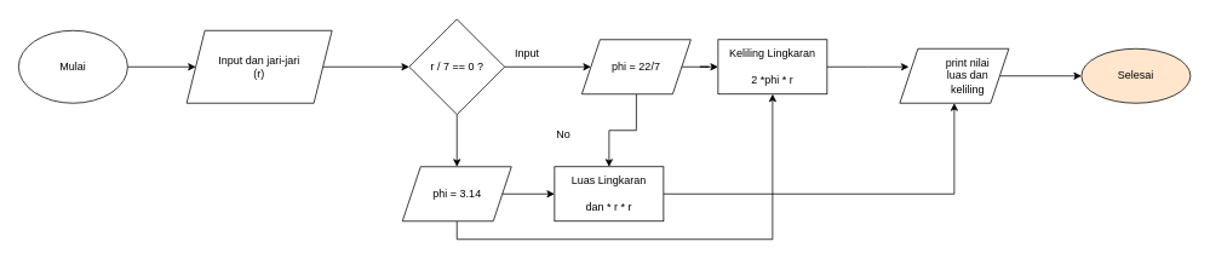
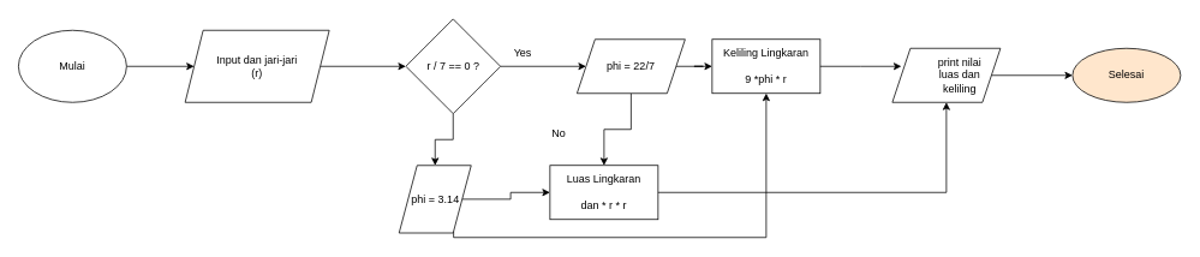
  <mxCell id="0" />
  <mxCell id="1" parent="0" />
  <mxCell id="2" value="" style="edgeStyle=orthogonalEdgeStyle;rounded=0;orthogonalLoop=1;jettySize=auto;html=1;" edge="1" parent="1" source="3" target="6"><mxGeometry relative="1" as="geometry" /></mxCell>
  <mxCell id="3" value="" style="ellipse;whiteSpace=wrap;html=1;" vertex="1" parent="1"><mxGeometry x="20" y="33" width="120" height="80" as="geometry" /></mxCell>
  <mxCell id="4" value="Mulai" style="text;html=1;strokeColor=none;fillColor=none;align=center;verticalAlign=middle;whiteSpace=wrap;rounded=0;" vertex="1" parent="1"><mxGeometry x="50" y="58" width="60" height="30" as="geometry" /></mxCell>
  <mxCell id="5" value="" style="edgeStyle=orthogonalEdgeStyle;rounded=0;orthogonalLoop=1;jettySize=auto;html=1;" edge="1" parent="1" source="6" target="10"><mxGeometry relative="1" as="geometry" /></mxCell>
  <mxCell id="6" value="" style="shape=parallelogram;perimeter=parallelogramPerimeter;whiteSpace=wrap;html=1;fixedSize=1;" vertex="1" parent="1"><mxGeometry x="205" y="33" width="160" height="80" as="geometry" /></mxCell>
  <mxCell id="7" value="Input dan jari-jari&lt;br&gt;(r)" style="text;html=1;strokeColor=none;fillColor=none;align=center;verticalAlign=middle;whiteSpace=wrap;rounded=0;" vertex="1" parent="1"><mxGeometry x="225" y="58" width="120" height="30" as="geometry" /></mxCell>
  <mxCell id="8" value="" style="edgeStyle=orthogonalEdgeStyle;rounded=0;orthogonalLoop=1;jettySize=auto;html=1;" edge="1" parent="1" source="10" target="14"><mxGeometry relative="1" as="geometry" /></mxCell>
  <mxCell id="9" value="" style="edgeStyle=orthogonalEdgeStyle;rounded=0;orthogonalLoop=1;jettySize=auto;html=1;" edge="1" parent="1" source="10" target="18"><mxGeometry relative="1" as="geometry" /></mxCell>
  <mxCell id="10" value="" style="rhombus;whiteSpace=wrap;html=1;" vertex="1" parent="1"><mxGeometry x="450" y="20.5" width="105" height="105" as="geometry" /></mxCell>
  <mxCell id="11" value="r / 7 == 0 ?" style="text;html=1;strokeColor=none;fillColor=none;align=center;verticalAlign=middle;whiteSpace=wrap;rounded=0;" vertex="1" parent="1"><mxGeometry x="468.75" y="58" width="67.5" height="30" as="geometry" /></mxCell>
  <mxCell id="12" value="" style="edgeStyle=orthogonalEdgeStyle;rounded=0;orthogonalLoop=1;jettySize=auto;html=1;" edge="1" parent="1" source="14" target="20"><mxGeometry relative="1" as="geometry" /></mxCell>
  <mxCell id="13" value="" style="edgeStyle=orthogonalEdgeStyle;rounded=0;orthogonalLoop=1;jettySize=auto;html=1;" edge="1" parent="1" source="14" target="23"><mxGeometry relative="1" as="geometry" /></mxCell>
  <mxCell id="14" value="phi = 22/7" style="shape=parallelogram;perimeter=parallelogramPerimeter;whiteSpace=wrap;html=1;fixedSize=1;" vertex="1" parent="1"><mxGeometry x="640" y="43" width="120" height="60" as="geometry" /></mxCell>
- <mxCell id="15" value="Input" style="text;html=1;strokeColor=none;fillColor=none;align=center;verticalAlign=middle;whiteSpace=wrap;rounded=0;" vertex="1" parent="1"><mxGeometry x="550" y="43" width="60" height="30" as="geometry" /></mxCell>
+ <mxCell id="15" value="Yes" style="text;html=1;strokeColor=none;fillColor=none;align=center;verticalAlign=middle;whiteSpace=wrap;rounded=0;" vertex="1" parent="1"><mxGeometry x="550" y="43" width="60" height="30" as="geometry" /></mxCell>
  <mxCell id="16" style="edgeStyle=orthogonalEdgeStyle;rounded=0;orthogonalLoop=1;jettySize=auto;html=1;" edge="1" parent="1" source="18" target="20"><mxGeometry relative="1" as="geometry" /></mxCell>
  <mxCell id="17" style="edgeStyle=orthogonalEdgeStyle;rounded=0;orthogonalLoop=1;jettySize=auto;html=1;entryX=0.5;entryY=1;entryDx=0;entryDy=0;" edge="1" parent="1" source="18" target="23"><mxGeometry relative="1" as="geometry"><Array as="points"><mxPoint x="503" y="263" /><mxPoint x="850" y="263" /></Array></mxGeometry></mxCell>
- <mxCell id="18" value="phi = 3.14" style="shape=parallelogram;perimeter=parallelogramPerimeter;whiteSpace=wrap;html=1;fixedSize=1;" vertex="1" parent="1"><mxGeometry x="442.5" y="183" width="120" height="60" as="geometry" /></mxCell>
+ <mxCell id="18" value="phi = 3.14" style="shape=parallelogram;perimeter=parallelogramPerimeter;whiteSpace=wrap;html=1;fixedSize=1;" vertex="1" parent="1"><mxGeometry x="442.5" y="183" width="80" height="75" as="geometry" /></mxCell>
  <mxCell id="19" value="No" style="text;html=1;strokeColor=none;fillColor=none;align=center;verticalAlign=middle;whiteSpace=wrap;rounded=0;" vertex="1" parent="1"><mxGeometry x="590" y="133" width="60" height="30" as="geometry" /></mxCell>
  <mxCell id="20" value="" style="whiteSpace=wrap;html=1;" vertex="1" parent="1"><mxGeometry x="610" y="183" width="120" height="60" as="geometry" /></mxCell>
  <mxCell id="21" style="edgeStyle=orthogonalEdgeStyle;rounded=0;orthogonalLoop=1;jettySize=auto;html=1;entryX=0.5;entryY=1;entryDx=0;entryDy=0;" edge="1" parent="1" source="22" target="27"><mxGeometry relative="1" as="geometry" /></mxCell>
  <mxCell id="22" value="Luas Lingkaran&lt;br&gt;&lt;br&gt;dan * r * r" style="text;html=1;strokeColor=none;fillColor=none;align=center;verticalAlign=middle;whiteSpace=wrap;rounded=0;" vertex="1" parent="1"><mxGeometry x="610" y="198" width="120" height="30" as="geometry" /></mxCell>
  <mxCell id="23" value="" style="whiteSpace=wrap;html=1;" vertex="1" parent="1"><mxGeometry x="790" y="43" width="120" height="60" as="geometry" /></mxCell>
  <mxCell id="24" style="edgeStyle=orthogonalEdgeStyle;rounded=0;orthogonalLoop=1;jettySize=auto;html=1;" edge="1" parent="1" source="25"><mxGeometry relative="1" as="geometry"><mxPoint x="1000" y="73" as="targetPoint" /></mxGeometry></mxCell>
- <mxCell id="25" value="Keliling Lingkaran&lt;br&gt;&lt;br&gt;2 *phi * r" style="text;html=1;strokeColor=none;fillColor=none;align=center;verticalAlign=middle;whiteSpace=wrap;rounded=0;" vertex="1" parent="1"><mxGeometry x="790" y="58" width="120" height="30" as="geometry" /></mxCell>
+ <mxCell id="25" value="Keliling Lingkaran&lt;br&gt;&lt;br&gt;9 *phi * r" style="text;html=1;strokeColor=none;fillColor=none;align=center;verticalAlign=middle;whiteSpace=wrap;rounded=0;" vertex="1" parent="1"><mxGeometry x="790" y="58" width="120" height="30" as="geometry" /></mxCell>
  <mxCell id="26" value="" style="edgeStyle=orthogonalEdgeStyle;rounded=0;orthogonalLoop=1;jettySize=auto;html=1;" edge="1" parent="1" source="27" target="29"><mxGeometry relative="1" as="geometry" /></mxCell>
  <mxCell id="27" value="" style="shape=parallelogram;perimeter=parallelogramPerimeter;whiteSpace=wrap;html=1;fixedSize=1;" vertex="1" parent="1"><mxGeometry x="990" y="53" width="120" height="60" as="geometry" /></mxCell>
  <mxCell id="28" value="print nilai luas dan keliling" style="text;html=1;strokeColor=none;fillColor=none;align=center;verticalAlign=middle;whiteSpace=wrap;rounded=0;" vertex="1" parent="1"><mxGeometry x="1035" y="68" width="60" height="30" as="geometry" /></mxCell>
  <mxCell id="29" value="Selesai" style="ellipse;whiteSpace=wrap;html=1;fillColor=#ffe6cc;" vertex="1" parent="1"><mxGeometry x="1190" y="53" width="120" height="60" as="geometry" /></mxCell>
